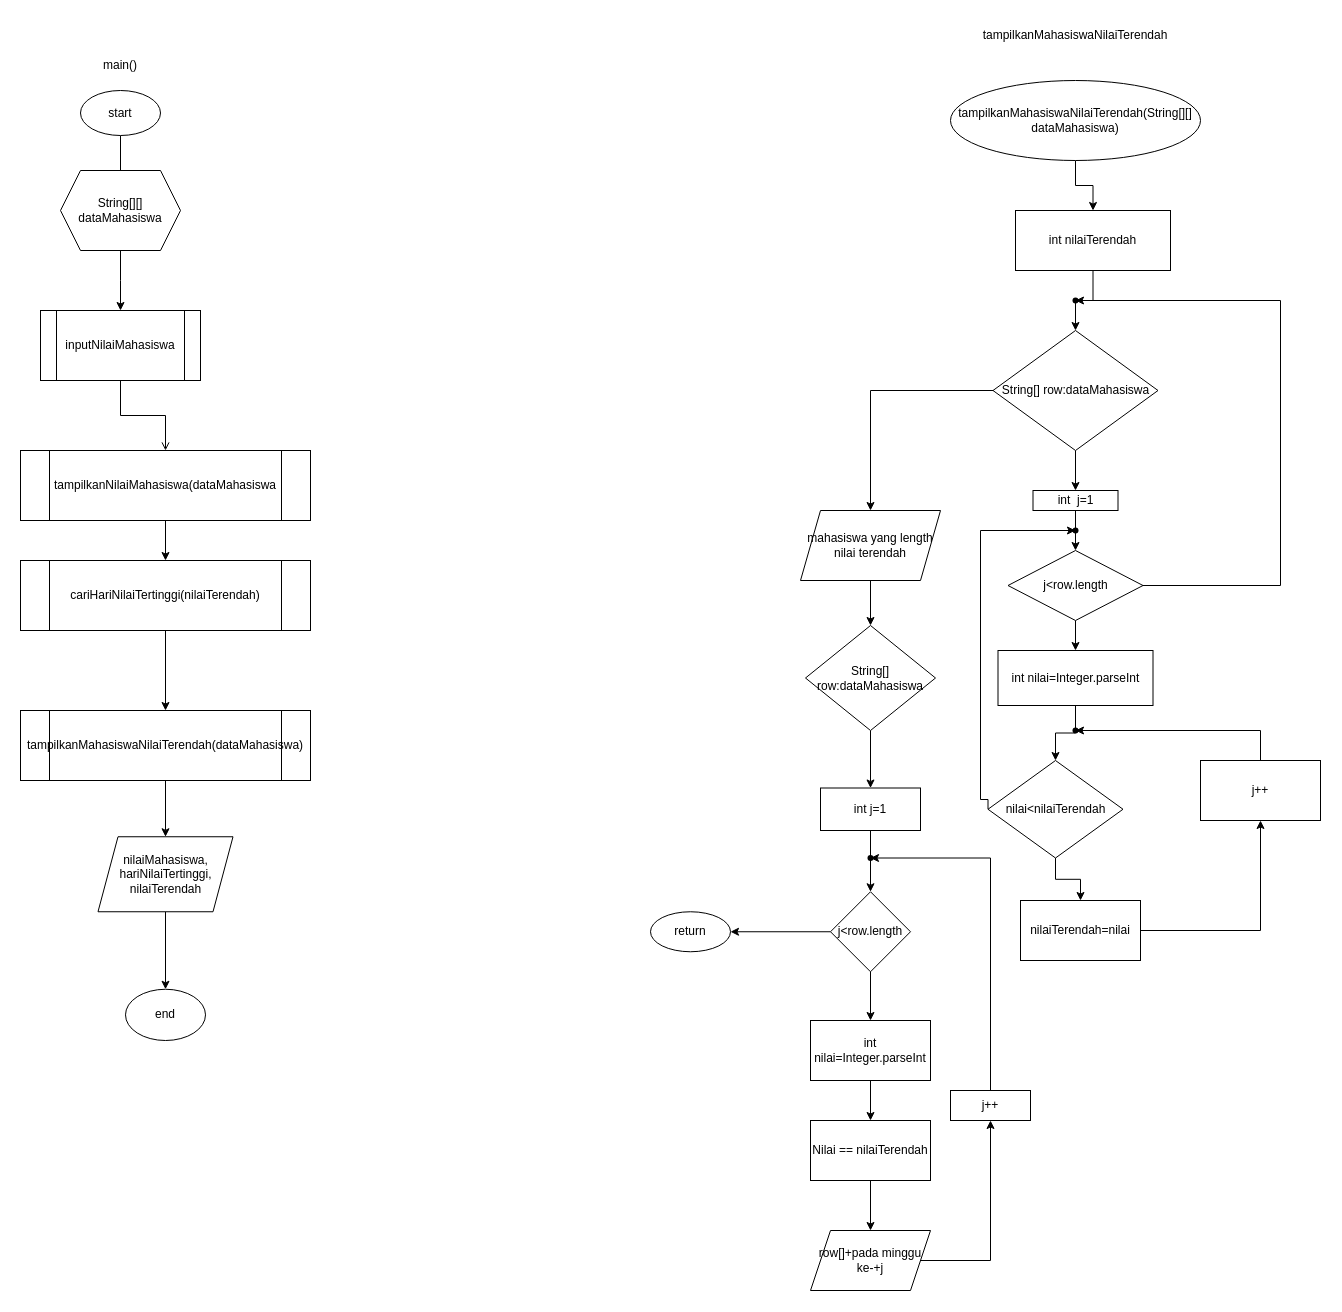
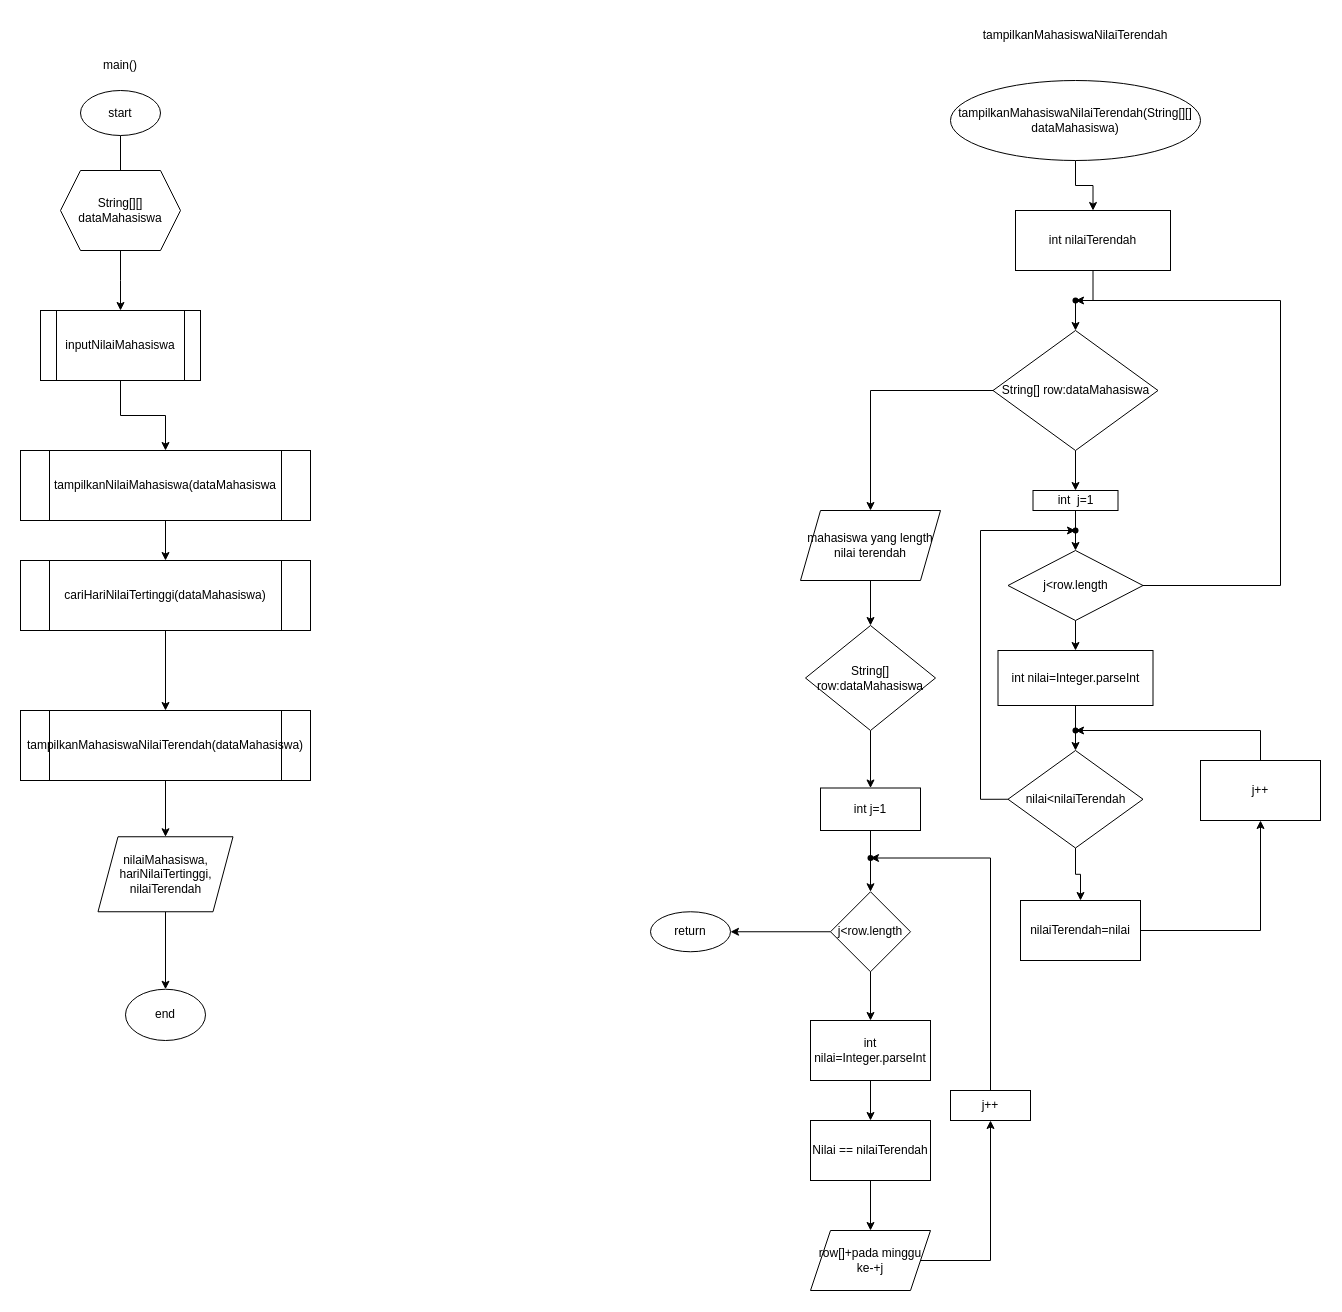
  <mxCell id="0" />
  <mxCell id="1" parent="0" />
  <mxCell id="2" value="" style="edgeStyle=orthogonalEdgeStyle;rounded=0;orthogonalLoop=1;jettySize=auto;html=1;" edge="1" parent="1" source="3" target="5"><mxGeometry relative="1" as="geometry" /></mxCell>
  <mxCell id="3" value="tampilkanMahasiswaNilaiTerendah(String[][] dataMahasiswa)" style="ellipse;whiteSpace=wrap;html=1;" vertex="1" parent="1"><mxGeometry x="950" y="80" width="250" height="80" as="geometry" /></mxCell>
  <mxCell id="4" value="" style="edgeStyle=orthogonalEdgeStyle;rounded=0;orthogonalLoop=1;jettySize=auto;html=1;" edge="1" parent="1" source="5" target="8"><mxGeometry relative="1" as="geometry" /></mxCell>
  <mxCell id="5" value="int nilaiTerendah" style="rounded=0;whiteSpace=wrap;html=1;" vertex="1" parent="1"><mxGeometry x="1015" y="210" width="155" height="60" as="geometry" /></mxCell>
  <mxCell id="6" value="" style="edgeStyle=orthogonalEdgeStyle;rounded=0;orthogonalLoop=1;jettySize=auto;html=1;" edge="1" parent="1" source="8" target="10"><mxGeometry relative="1" as="geometry" /></mxCell>
  <mxCell id="7" value="" style="edgeStyle=orthogonalEdgeStyle;rounded=0;orthogonalLoop=1;jettySize=auto;html=1;entryX=0.5;entryY=0;entryDx=0;entryDy=0;" edge="1" parent="1" source="8" target="27"><mxGeometry relative="1" as="geometry"><Array as="points"><mxPoint x="870" y="390" /></Array></mxGeometry></mxCell>
  <mxCell id="8" value="String[] row:dataMahasiswa" style="rhombus;whiteSpace=wrap;html=1;rounded=0;" vertex="1" parent="1"><mxGeometry x="992.5" y="330" width="165" height="120" as="geometry" /></mxCell>
  <mxCell id="9" value="" style="edgeStyle=orthogonalEdgeStyle;rounded=0;orthogonalLoop=1;jettySize=auto;html=1;" edge="1" parent="1" source="10" target="13"><mxGeometry relative="1" as="geometry" /></mxCell>
  <mxCell id="10" value="int&amp;nbsp; j=1" style="whiteSpace=wrap;html=1;rounded=0;" vertex="1" parent="1"><mxGeometry x="1032.5" y="490" width="85" height="20" as="geometry" /></mxCell>
  <mxCell id="11" value="" style="edgeStyle=orthogonalEdgeStyle;rounded=0;orthogonalLoop=1;jettySize=auto;html=1;" edge="1" parent="1" source="13" target="15"><mxGeometry relative="1" as="geometry" /></mxCell>
  <mxCell id="12" value="" style="edgeStyle=orthogonalEdgeStyle;rounded=0;orthogonalLoop=1;jettySize=auto;html=1;" edge="1" parent="1" source="13"><mxGeometry relative="1" as="geometry"><mxPoint x="1075" y="300" as="targetPoint" /><Array as="points"><mxPoint x="1280" y="585" /><mxPoint x="1280" y="300" /></Array></mxGeometry></mxCell>
  <mxCell id="13" value="j&amp;lt;row.length" style="rhombus;whiteSpace=wrap;html=1;rounded=0;" vertex="1" parent="1"><mxGeometry x="1007.5" y="550" width="135" height="70" as="geometry" /></mxCell>
  <mxCell id="14" value="" style="edgeStyle=orthogonalEdgeStyle;rounded=0;orthogonalLoop=1;jettySize=auto;html=1;" edge="1" parent="1" source="15" target="18"><mxGeometry relative="1" as="geometry" /></mxCell>
  <mxCell id="15" value="int nilai=Integer.parseInt" style="whiteSpace=wrap;html=1;rounded=0;" vertex="1" parent="1"><mxGeometry x="997.5" y="650" width="155" height="55" as="geometry" /></mxCell>
  <mxCell id="16" value="" style="edgeStyle=orthogonalEdgeStyle;rounded=0;orthogonalLoop=1;jettySize=auto;html=1;" edge="1" parent="1" source="18" target="20"><mxGeometry relative="1" as="geometry" /></mxCell>
  <mxCell id="17" value="" style="edgeStyle=orthogonalEdgeStyle;rounded=0;orthogonalLoop=1;jettySize=auto;html=1;entryX=0.217;entryY=0.35;entryDx=0;entryDy=0;entryPerimeter=0;exitX=0;exitY=0.5;exitDx=0;exitDy=0;" edge="1" parent="1" source="18" target="24"><mxGeometry relative="1" as="geometry"><mxPoint x="979.997" y="796.925" as="sourcePoint" /><mxPoint x="1044.97" y="530" as="targetPoint" /><Array as="points"><mxPoint x="980" y="799" /><mxPoint x="980" y="530" /></Array></mxGeometry></mxCell>
- <mxCell id="18" value="nilai&amp;lt;nilaiTerendah" style="rhombus;whiteSpace=wrap;html=1;rounded=0;" vertex="1" parent="1"><mxGeometry x="987.5" y="760" width="135" height="97.5" as="geometry" /></mxCell>
+ <mxCell id="18" value="nilai&amp;lt;nilaiTerendah" style="rhombus;whiteSpace=wrap;html=1;rounded=0;" vertex="1" parent="1"><mxGeometry x="1007.5" y="750" width="135" height="97.5" as="geometry" /></mxCell>
  <mxCell id="19" value="" style="edgeStyle=orthogonalEdgeStyle;rounded=0;orthogonalLoop=1;jettySize=auto;html=1;" edge="1" parent="1" source="20" target="22"><mxGeometry relative="1" as="geometry" /></mxCell>
  <mxCell id="20" value="nilaiTerendah=nilai" style="whiteSpace=wrap;html=1;rounded=0;" vertex="1" parent="1"><mxGeometry x="1020" y="900" width="120" height="60" as="geometry" /></mxCell>
  <mxCell id="21" value="" style="edgeStyle=orthogonalEdgeStyle;rounded=0;orthogonalLoop=1;jettySize=auto;html=1;" edge="1" parent="1" source="22" target="23"><mxGeometry relative="1" as="geometry"><Array as="points"><mxPoint x="1260" y="730" /></Array></mxGeometry></mxCell>
  <mxCell id="22" value="j++" style="whiteSpace=wrap;html=1;rounded=0;" vertex="1" parent="1"><mxGeometry x="1200" y="760" width="120" height="60" as="geometry" /></mxCell>
  <mxCell id="23" value="" style="shape=waypoint;sketch=0;size=6;pointerEvents=1;points=[];fillColor=default;resizable=0;rotatable=0;perimeter=centerPerimeter;snapToPoint=1;rounded=0;" vertex="1" parent="1"><mxGeometry x="1065" y="720" width="20" height="20" as="geometry" /></mxCell>
  <mxCell id="24" value="" style="shape=waypoint;sketch=0;size=6;pointerEvents=1;points=[];fillColor=default;resizable=0;rotatable=0;perimeter=centerPerimeter;snapToPoint=1;rounded=0;" vertex="1" parent="1"><mxGeometry x="1065" y="520" width="20" height="20" as="geometry" /></mxCell>
  <mxCell id="25" value="" style="shape=waypoint;sketch=0;size=6;pointerEvents=1;points=[];fillColor=default;resizable=0;rotatable=0;perimeter=centerPerimeter;snapToPoint=1;rounded=0;" vertex="1" parent="1"><mxGeometry x="1065" y="290" width="20" height="20" as="geometry" /></mxCell>
  <mxCell id="26" value="" style="edgeStyle=orthogonalEdgeStyle;rounded=0;orthogonalLoop=1;jettySize=auto;html=1;" edge="1" parent="1" source="27" target="29"><mxGeometry relative="1" as="geometry" /></mxCell>
  <mxCell id="27" value="mahasiswa yang length nilai terendah" style="shape=parallelogram;perimeter=parallelogramPerimeter;whiteSpace=wrap;html=1;fixedSize=1;rounded=0;" vertex="1" parent="1"><mxGeometry x="800" y="510" width="140" height="70" as="geometry" /></mxCell>
  <mxCell id="28" value="" style="edgeStyle=orthogonalEdgeStyle;rounded=0;orthogonalLoop=1;jettySize=auto;html=1;" edge="1" parent="1" source="29" target="31"><mxGeometry relative="1" as="geometry" /></mxCell>
  <mxCell id="29" value="String[] row:dataMahasiswa" style="rhombus;whiteSpace=wrap;html=1;rounded=0;" vertex="1" parent="1"><mxGeometry x="805" y="625" width="130" height="105" as="geometry" /></mxCell>
  <mxCell id="30" value="" style="edgeStyle=orthogonalEdgeStyle;rounded=0;orthogonalLoop=1;jettySize=auto;html=1;" edge="1" parent="1" source="31" target="34"><mxGeometry relative="1" as="geometry" /></mxCell>
  <mxCell id="31" value="int j=1" style="whiteSpace=wrap;html=1;rounded=0;" vertex="1" parent="1"><mxGeometry y="787.5" width="100" height="42.5" as="geometry" x="820" /></mxCell>
  <mxCell id="32" value="" style="edgeStyle=orthogonalEdgeStyle;rounded=0;orthogonalLoop=1;jettySize=auto;html=1;" edge="1" parent="1" source="34" target="36"><mxGeometry relative="1" as="geometry" /></mxCell>
  <mxCell id="33" value="" style="edgeStyle=orthogonalEdgeStyle;rounded=0;orthogonalLoop=1;jettySize=auto;html=1;" edge="1" parent="1" source="34" target="44"><mxGeometry relative="1" as="geometry" /></mxCell>
  <mxCell id="34" value="j&amp;lt;row.length" style="rhombus;whiteSpace=wrap;html=1;rounded=0;" vertex="1" parent="1"><mxGeometry x="830" y="891.25" width="80" height="80" as="geometry" /></mxCell>
  <mxCell id="35" value="" style="edgeStyle=orthogonalEdgeStyle;rounded=0;orthogonalLoop=1;jettySize=auto;html=1;" edge="1" parent="1" source="36" target="38"><mxGeometry relative="1" as="geometry" /></mxCell>
  <mxCell id="36" value="int nilai=Integer.parseInt" style="whiteSpace=wrap;html=1;rounded=0;" vertex="1" parent="1"><mxGeometry x="810" y="1020" width="120" height="60" as="geometry" /></mxCell>
  <mxCell id="37" value="" style="edgeStyle=orthogonalEdgeStyle;rounded=0;orthogonalLoop=1;jettySize=auto;html=1;" edge="1" parent="1" source="38" target="40"><mxGeometry relative="1" as="geometry" /></mxCell>
  <mxCell id="38" value="Nilai == nilaiTerendah" style="whiteSpace=wrap;html=1;rounded=0;" vertex="1" parent="1"><mxGeometry x="810" y="1120" width="120" height="60" as="geometry" /></mxCell>
  <mxCell id="39" value="" style="edgeStyle=orthogonalEdgeStyle;rounded=0;orthogonalLoop=1;jettySize=auto;html=1;" edge="1" parent="1" source="40" target="42"><mxGeometry relative="1" as="geometry" /></mxCell>
  <mxCell id="40" value="row[]+pada minggu ke-+j" style="shape=parallelogram;perimeter=parallelogramPerimeter;whiteSpace=wrap;html=1;fixedSize=1;rounded=0;" vertex="1" parent="1"><mxGeometry x="810" y="1230" width="120" height="60" as="geometry" /></mxCell>
  <mxCell id="41" value="" style="edgeStyle=orthogonalEdgeStyle;rounded=0;orthogonalLoop=1;jettySize=auto;html=1;" edge="1" parent="1" source="42" target="43"><mxGeometry relative="1" as="geometry"><Array as="points"><mxPoint x="990" y="858" /></Array></mxGeometry></mxCell>
  <mxCell id="42" value="j++" style="whiteSpace=wrap;html=1;rounded=0;" vertex="1" parent="1"><mxGeometry x="950" y="1090" width="80" height="30" as="geometry" /></mxCell>
  <mxCell id="43" value="" style="shape=waypoint;sketch=0;size=6;pointerEvents=1;points=[];fillColor=default;resizable=0;rotatable=0;perimeter=centerPerimeter;snapToPoint=1;rounded=0;" vertex="1" parent="1"><mxGeometry x="860" y="847.5" width="20" height="20" as="geometry" /></mxCell>
  <mxCell id="44" value="return" style="ellipse;whiteSpace=wrap;html=1;" vertex="1" parent="1"><mxGeometry x="650" y="911.25" width="80" height="40" as="geometry" /></mxCell>
  <mxCell id="45" value="tampilkanMahasiswaNilaiTerendah" style="text;html=1;strokeColor=none;fillColor=none;align=center;verticalAlign=middle;whiteSpace=wrap;rounded=0;" vertex="1" parent="1"><mxGeometry x="1045" y="20" width="60" height="30" as="geometry" /></mxCell>
  <mxCell id="46" value="main()" style="text;html=1;strokeColor=none;fillColor=none;align=center;verticalAlign=middle;whiteSpace=wrap;rounded=0;" vertex="1" parent="1"><mxGeometry x="90" y="50" width="60" height="30" as="geometry" /></mxCell>
  <mxCell id="47" value="" style="edgeStyle=orthogonalEdgeStyle;rounded=0;orthogonalLoop=1;jettySize=auto;html=1;endArrow=none;" edge="1" parent="1" source="48" target="50"><mxGeometry relative="1" as="geometry" /></mxCell>
  <mxCell id="48" value="start" style="ellipse;whiteSpace=wrap;html=1;" vertex="1" parent="1"><mxGeometry x="80" y="90" width="80" height="45" as="geometry" /></mxCell>
  <mxCell id="49" value="" style="edgeStyle=orthogonalEdgeStyle;rounded=0;orthogonalLoop=1;jettySize=auto;html=1;" edge="1" parent="1" source="50"><mxGeometry relative="1" as="geometry"><mxPoint x="120" y="310" as="targetPoint" /></mxGeometry></mxCell>
  <mxCell id="50" value="String[][] dataMahasiswa" style="shape=hexagon;perimeter=hexagonPerimeter2;whiteSpace=wrap;html=1;fixedSize=1;" vertex="1" parent="1"><mxGeometry x="60" y="170" width="120" height="80" as="geometry" /></mxCell>
- <mxCell id="51" value="" style="edgeStyle=orthogonalEdgeStyle;rounded=0;orthogonalLoop=1;jettySize=auto;html=1;endArrow=open;" edge="1" parent="1" source="52" target="54"><mxGeometry relative="1" as="geometry" /></mxCell>
+ <mxCell id="51" value="" style="edgeStyle=orthogonalEdgeStyle;rounded=0;orthogonalLoop=1;jettySize=auto;html=1;" edge="1" parent="1" source="52" target="54"><mxGeometry relative="1" as="geometry" /></mxCell>
  <mxCell id="52" value="inputNilaiMahasiswa" style="shape=process;whiteSpace=wrap;html=1;backgroundOutline=1;" vertex="1" parent="1"><mxGeometry x="40" y="310" width="160" height="70" as="geometry" /></mxCell>
  <mxCell id="53" value="" style="edgeStyle=orthogonalEdgeStyle;rounded=0;orthogonalLoop=1;jettySize=auto;html=1;" edge="1" parent="1" source="54" target="56"><mxGeometry relative="1" as="geometry" /></mxCell>
  <mxCell id="54" value="tampilkanNilaiMahasiswa(dataMahasiswa" style="shape=process;whiteSpace=wrap;html=1;backgroundOutline=1;" vertex="1" parent="1"><mxGeometry x="20" y="450" width="290" height="70" as="geometry" /></mxCell>
  <mxCell id="55" value="" style="edgeStyle=orthogonalEdgeStyle;rounded=0;orthogonalLoop=1;jettySize=auto;html=1;" edge="1" parent="1" source="56" target="58"><mxGeometry relative="1" as="geometry" /></mxCell>
- <mxCell id="56" value="cariHariNilaiTertinggi(nilaiTerendah)" style="shape=process;whiteSpace=wrap;html=1;backgroundOutline=1;" vertex="1" parent="1"><mxGeometry x="20" y="560" width="290" height="70" as="geometry" /></mxCell>
+ <mxCell id="56" value="cariHariNilaiTertinggi(dataMahasiswa)" style="shape=process;whiteSpace=wrap;html=1;backgroundOutline=1;" vertex="1" parent="1"><mxGeometry x="20" y="560" width="290" height="70" as="geometry" /></mxCell>
  <mxCell id="57" value="" style="edgeStyle=orthogonalEdgeStyle;rounded=0;orthogonalLoop=1;jettySize=auto;html=1;" edge="1" parent="1" source="58" target="60"><mxGeometry relative="1" as="geometry" /></mxCell>
  <mxCell id="58" value="tampilkanMahasiswaNilaiTerendah(dataMahasiswa)" style="shape=process;whiteSpace=wrap;html=1;backgroundOutline=1;" vertex="1" parent="1"><mxGeometry x="20" y="710" width="290" height="70" as="geometry" /></mxCell>
  <mxCell id="59" value="" style="edgeStyle=orthogonalEdgeStyle;rounded=0;orthogonalLoop=1;jettySize=auto;html=1;" edge="1" parent="1" source="60" target="61"><mxGeometry relative="1" as="geometry" /></mxCell>
  <mxCell id="60" value="nilaiMahasiswa, hariNilaiTertinggi, nilaiTerendah" style="shape=parallelogram;perimeter=parallelogramPerimeter;whiteSpace=wrap;html=1;fixedSize=1;" vertex="1" parent="1"><mxGeometry x="97.5" y="836.25" width="135" height="75" as="geometry" /></mxCell>
  <mxCell id="61" value="end" style="ellipse;whiteSpace=wrap;html=1;" vertex="1" parent="1"><mxGeometry x="125" y="988.75" width="80" height="51.25" as="geometry" /></mxCell>
